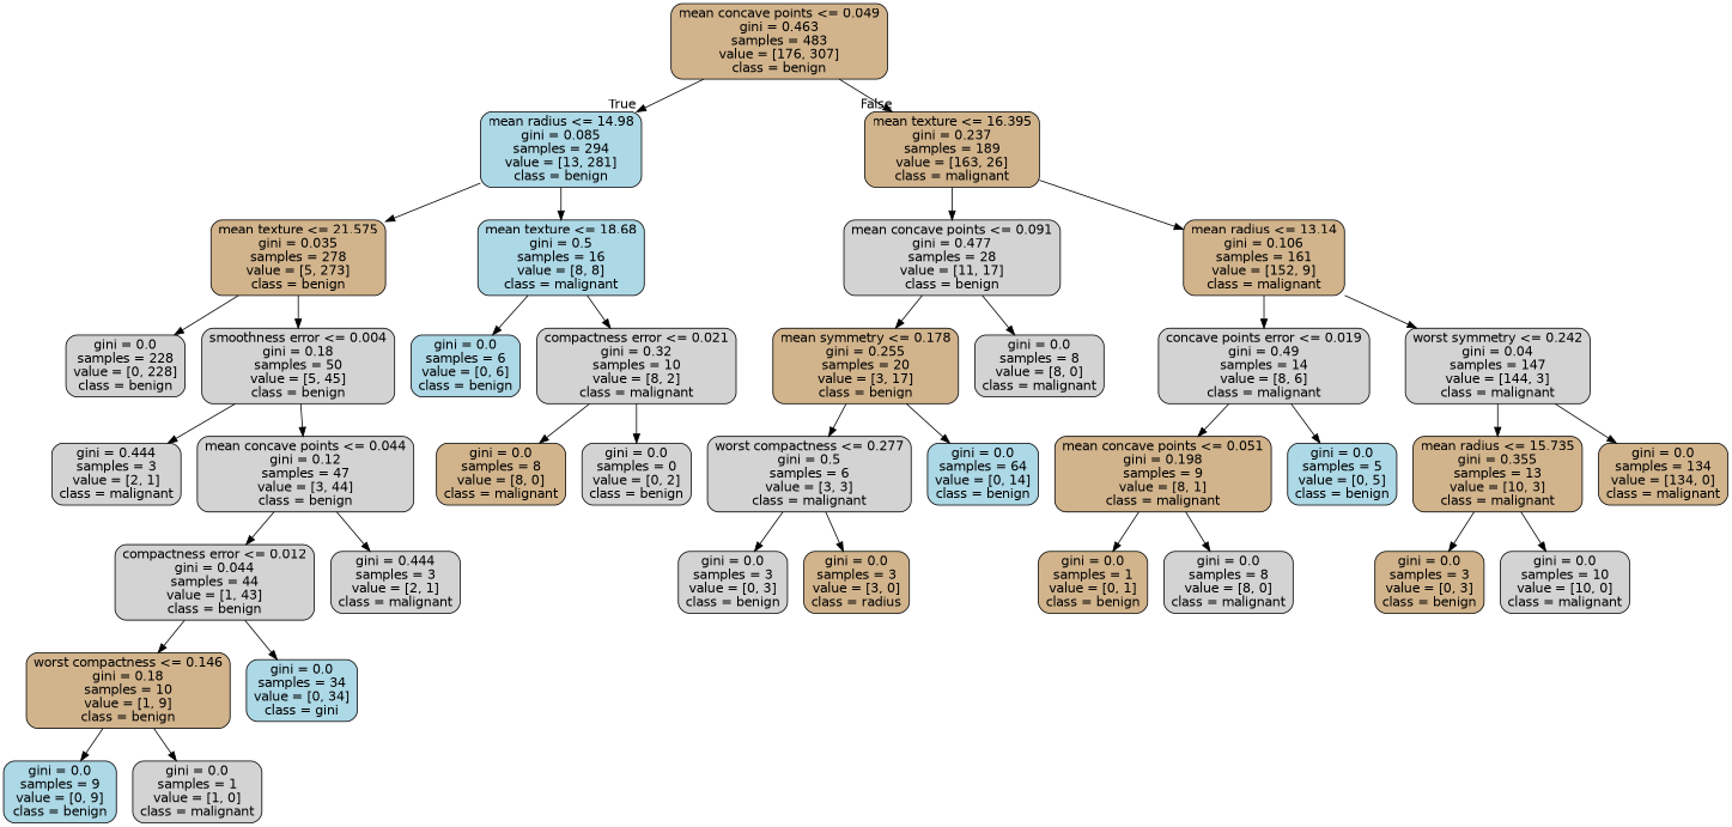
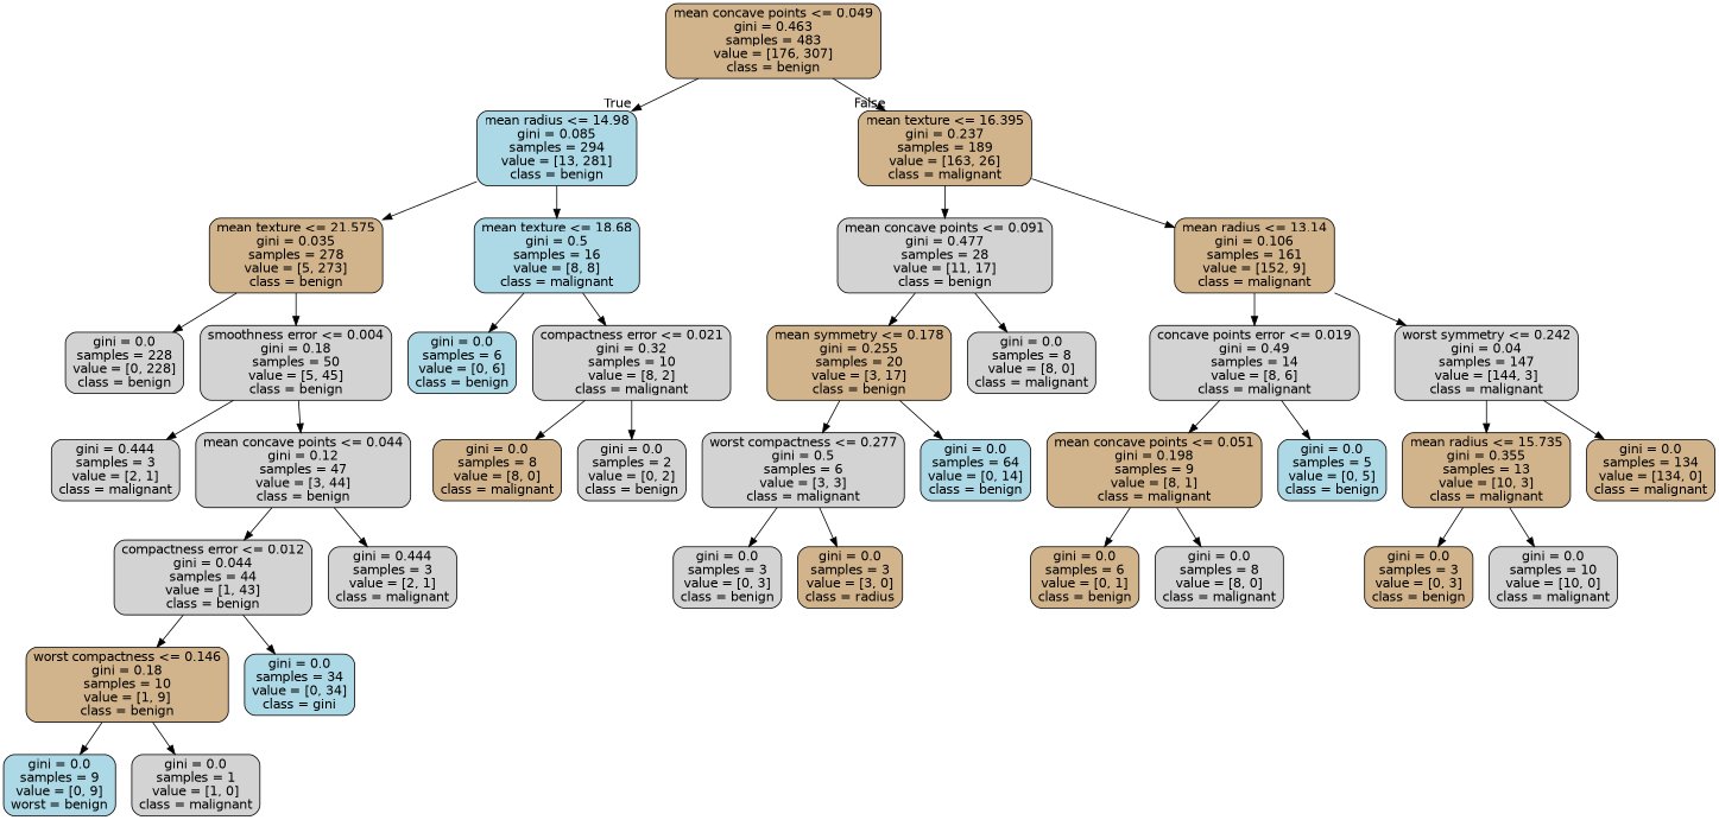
  digraph {
    node [color=black fillcolor=lightgrey fontname=helvetica shape=box style="filled, rounded"]
    edge [fontname=helvetica]
    n1 [fillcolor=tan label="mean concave points <= 0.049\ngini = 0.463\nsamples = 483\nvalue = [176, 307]\nclass = benign"]
    n2 [fillcolor=lightblue label="mean radius <= 14.98\ngini = 0.085\nsamples = 294\nvalue = [13, 281]\nclass = benign"]
    n3 [fillcolor=tan label="mean texture <= 16.395\ngini = 0.237\nsamples = 189\nvalue = [163, 26]\nclass = malignant"]
    n4 [fillcolor=tan label="mean texture <= 21.575\ngini = 0.035\nsamples = 278\nvalue = [5, 273]\nclass = benign"]
    n5 [fillcolor=lightblue label="mean texture <= 18.68\ngini = 0.5\nsamples = 16\nvalue = [8, 8]\nclass = malignant"]
    n6 [label="mean concave points <= 0.091\ngini = 0.477\nsamples = 28\nvalue = [11, 17]\nclass = benign"]
    n7 [fillcolor=tan label="mean radius <= 13.14\ngini = 0.106\nsamples = 161\nvalue = [152, 9]\nclass = malignant"]
    n8 [label="gini = 0.0\nsamples = 228\nvalue = [0, 228]\nclass = benign"]
    n9 [label="smoothness error <= 0.004\ngini = 0.18\nsamples = 50\nvalue = [5, 45]\nclass = benign"]
    n10 [fillcolor=lightblue label="gini = 0.0\nsamples = 6\nvalue = [0, 6]\nclass = benign"]
    n11 [label="compactness error <= 0.021\ngini = 0.32\nsamples = 10\nvalue = [8, 2]\nclass = malignant"]
    n12 [label="gini = 0.444\nsamples = 3\nvalue = [2, 1]\nclass = malignant"]
    n13 [label="mean concave points <= 0.044\ngini = 0.12\nsamples = 47\nvalue = [3, 44]\nclass = benign"]
    n14 [label="compactness error <= 0.012\ngini = 0.044\nsamples = 44\nvalue = [1, 43]\nclass = benign"]
    n15 [label="gini = 0.444\nsamples = 3\nvalue = [2, 1]\nclass = malignant"]
    n16 [fillcolor=tan label="worst compactness <= 0.146\ngini = 0.18\nsamples = 10\nvalue = [1, 9]\nclass = benign"]
    n17 [fillcolor=lightblue label="gini = 0.0\nsamples = 34\nvalue = [0, 34]\nclass = gini"]
-   n18 [fillcolor=lightblue label="gini = 0.0\nsamples = 9\nvalue = [0, 9]\nclass = benign"]
+   n18 [fillcolor=lightblue label="gini = 0.0\nsamples = 9\nvalue = [0, 9]\nworst = benign"]
    n19 [label="gini = 0.0\nsamples = 1\nvalue = [1, 0]\nclass = malignant"]
    n20 [fillcolor=tan label="gini = 0.0\nsamples = 8\nvalue = [8, 0]\nclass = malignant"]
-   n21 [label="gini = 0.0\nsamples = 0\nvalue = [0, 2]\nclass = benign"]
+   n21 [label="gini = 0.0\nsamples = 2\nvalue = [0, 2]\nclass = benign"]
    n22 [fillcolor=tan label="mean symmetry <= 0.178\ngini = 0.255\nsamples = 20\nvalue = [3, 17]\nclass = benign"]
    n23 [label="gini = 0.0\nsamples = 8\nvalue = [8, 0]\nclass = malignant"]
    n24 [label="concave points error <= 0.019\ngini = 0.49\nsamples = 14\nvalue = [8, 6]\nclass = malignant"]
    n25 [label="worst symmetry <= 0.242\ngini = 0.04\nsamples = 147\nvalue = [144, 3]\nclass = malignant"]
    n26 [label="worst compactness <= 0.277\ngini = 0.5\nsamples = 6\nvalue = [3, 3]\nclass = malignant"]
    n27 [fillcolor=lightblue label="gini = 0.0\nsamples = 64\nvalue = [0, 14]\nclass = benign"]
    n28 [label="gini = 0.0\nsamples = 3\nvalue = [0, 3]\nclass = benign"]
    n29 [fillcolor=tan label="gini = 0.0\nsamples = 3\nvalue = [3, 0]\nclass = radius"]
    n30 [fillcolor=tan label="mean concave points <= 0.051\ngini = 0.198\nsamples = 9\nvalue = [8, 1]\nclass = malignant"]
    n31 [fillcolor=lightblue label="gini = 0.0\nsamples = 5\nvalue = [0, 5]\nclass = benign"]
    n32 [fillcolor=tan label="mean radius <= 15.735\ngini = 0.355\nsamples = 13\nvalue = [10, 3]\nclass = malignant"]
    n33 [fillcolor=tan label="gini = 0.0\nsamples = 134\nvalue = [134, 0]\nclass = malignant"]
-   n34 [fillcolor=tan label="gini = 0.0\nsamples = 1\nvalue = [0, 1]\nclass = benign"]
+   n34 [fillcolor=tan label="gini = 0.0\nsamples = 6\nvalue = [0, 1]\nclass = benign"]
    n35 [label="gini = 0.0\nsamples = 8\nvalue = [8, 0]\nclass = malignant"]
    n36 [fillcolor=tan label="gini = 0.0\nsamples = 3\nvalue = [0, 3]\nclass = benign"]
    n37 [label="gini = 0.0\nsamples = 10\nvalue = [10, 0]\nclass = malignant"]
    n1 -> n2 [headlabel=True labelangle=45 labeldistance=2.5]
    n1 -> n3 [headlabel=False labelangle=-45 labeldistance=2.5]
    n2 -> n4
    n2 -> n5
    n3 -> n6
    n3 -> n7
    n4 -> n8
    n4 -> n9
    n5 -> n10
    n5 -> n11
    n6 -> n22
    n6 -> n23
    n7 -> n24
    n7 -> n25
    n9 -> n12
    n9 -> n13
    n11 -> n20
    n11 -> n21
    n13 -> n14
    n13 -> n15
    n14 -> n16
    n14 -> n17
    n16 -> n18
    n16 -> n19
    n22 -> n26
    n22 -> n27
    n24 -> n30
    n24 -> n31
    n25 -> n32
    n25 -> n33
    n26 -> n28
    n26 -> n29
    n30 -> n34
    n30 -> n35
    n32 -> n36
    n32 -> n37
  }
